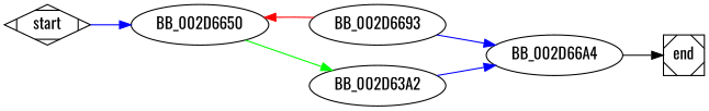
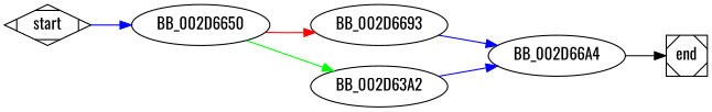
  digraph {
    fontname=Oswald
    rankdir=LR
    node [fontname=Oswald]
    edge [color=blue fontname=Oswald]
    start [shape=Mdiamond]
    BB_002D6650
    BB_002D6693
    n4 [label=BB_002D63A2]
    BB_002D66A4
    end [shape=Msquare]
    start -> BB_002D6650
-   BB_002D6693 -> BB_002D6650 [color=red]
+   BB_002D6650 -> BB_002D6693 [color=red]
    BB_002D6650 -> n4 [color=green]
    BB_002D6693 -> BB_002D66A4
    n4 -> BB_002D66A4
    BB_002D66A4 -> end [color=""]
  }
